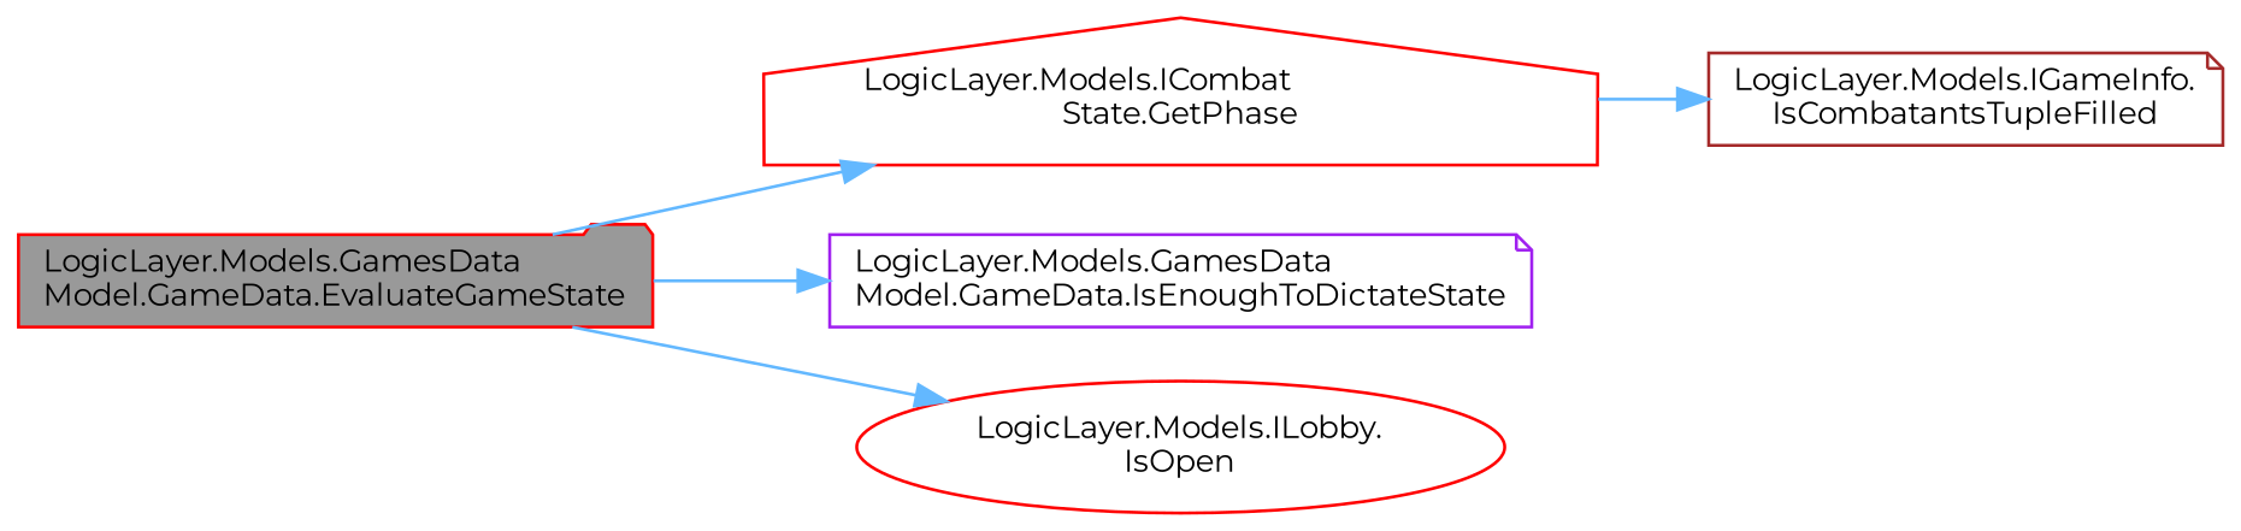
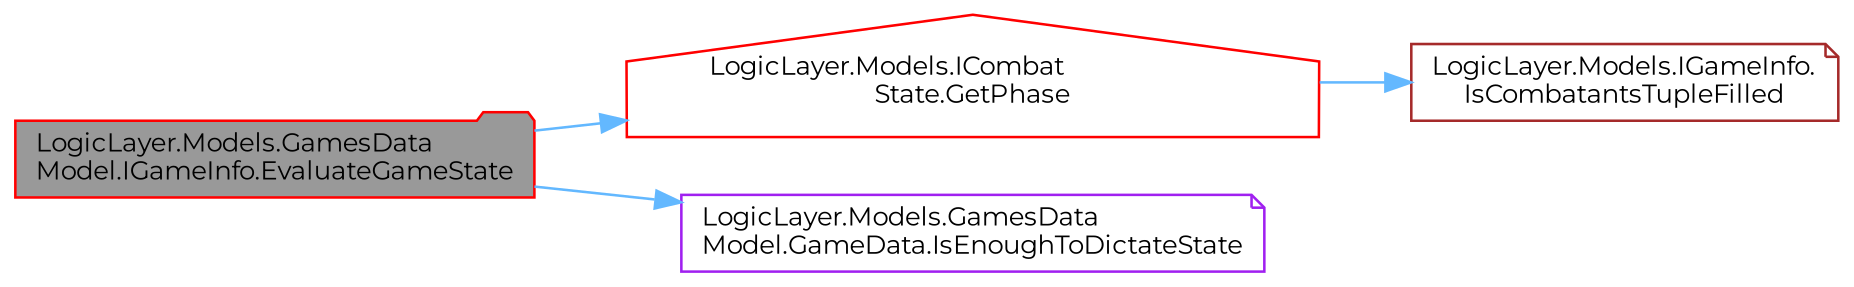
  digraph {
    fontname=Montserrat
    rankdir=LR
    node [color=red fillcolor=white fontname=Montserrat fontsize=10 shape=note style=filled]
    edge [color=steelblue1 fontname=Montserrat fontsize=10 labelfontname=Helvetica labelfontsize=10 style=solid]
-   n1 [fillcolor=grey60 fontcolor=black height=0.2 label="LogicLayer.Models.GamesData\lModel.GameData.EvaluateGameState" shape=folder width=0.4]
+   n1 [fillcolor=grey60 fontcolor=black height=0.2 label="LogicLayer.Models.GamesData\lModel.IGameInfo.EvaluateGameState" shape=folder width=0.4]
    n2 [height=0.2 label="LogicLayer.Models.ICombat\lState.GetPhase" shape=house width=0.4]
    n3 [color=purple height=0.2 label="LogicLayer.Models.GamesData\lModel.GameData.IsEnoughToDictateState" width=0.4]
-   n4 [height=0.2 label="LogicLayer.Models.ILobby.\lIsOpen" shape=ellipse width=0.4]
    n5 [color=brown height=0.2 label="LogicLayer.Models.IGameInfo.\lIsCombatantsTupleFilled" width=0.4]
    n1 -> n2
    n1 -> n3
-   n1 -> n4
    n2 -> n5
  }
